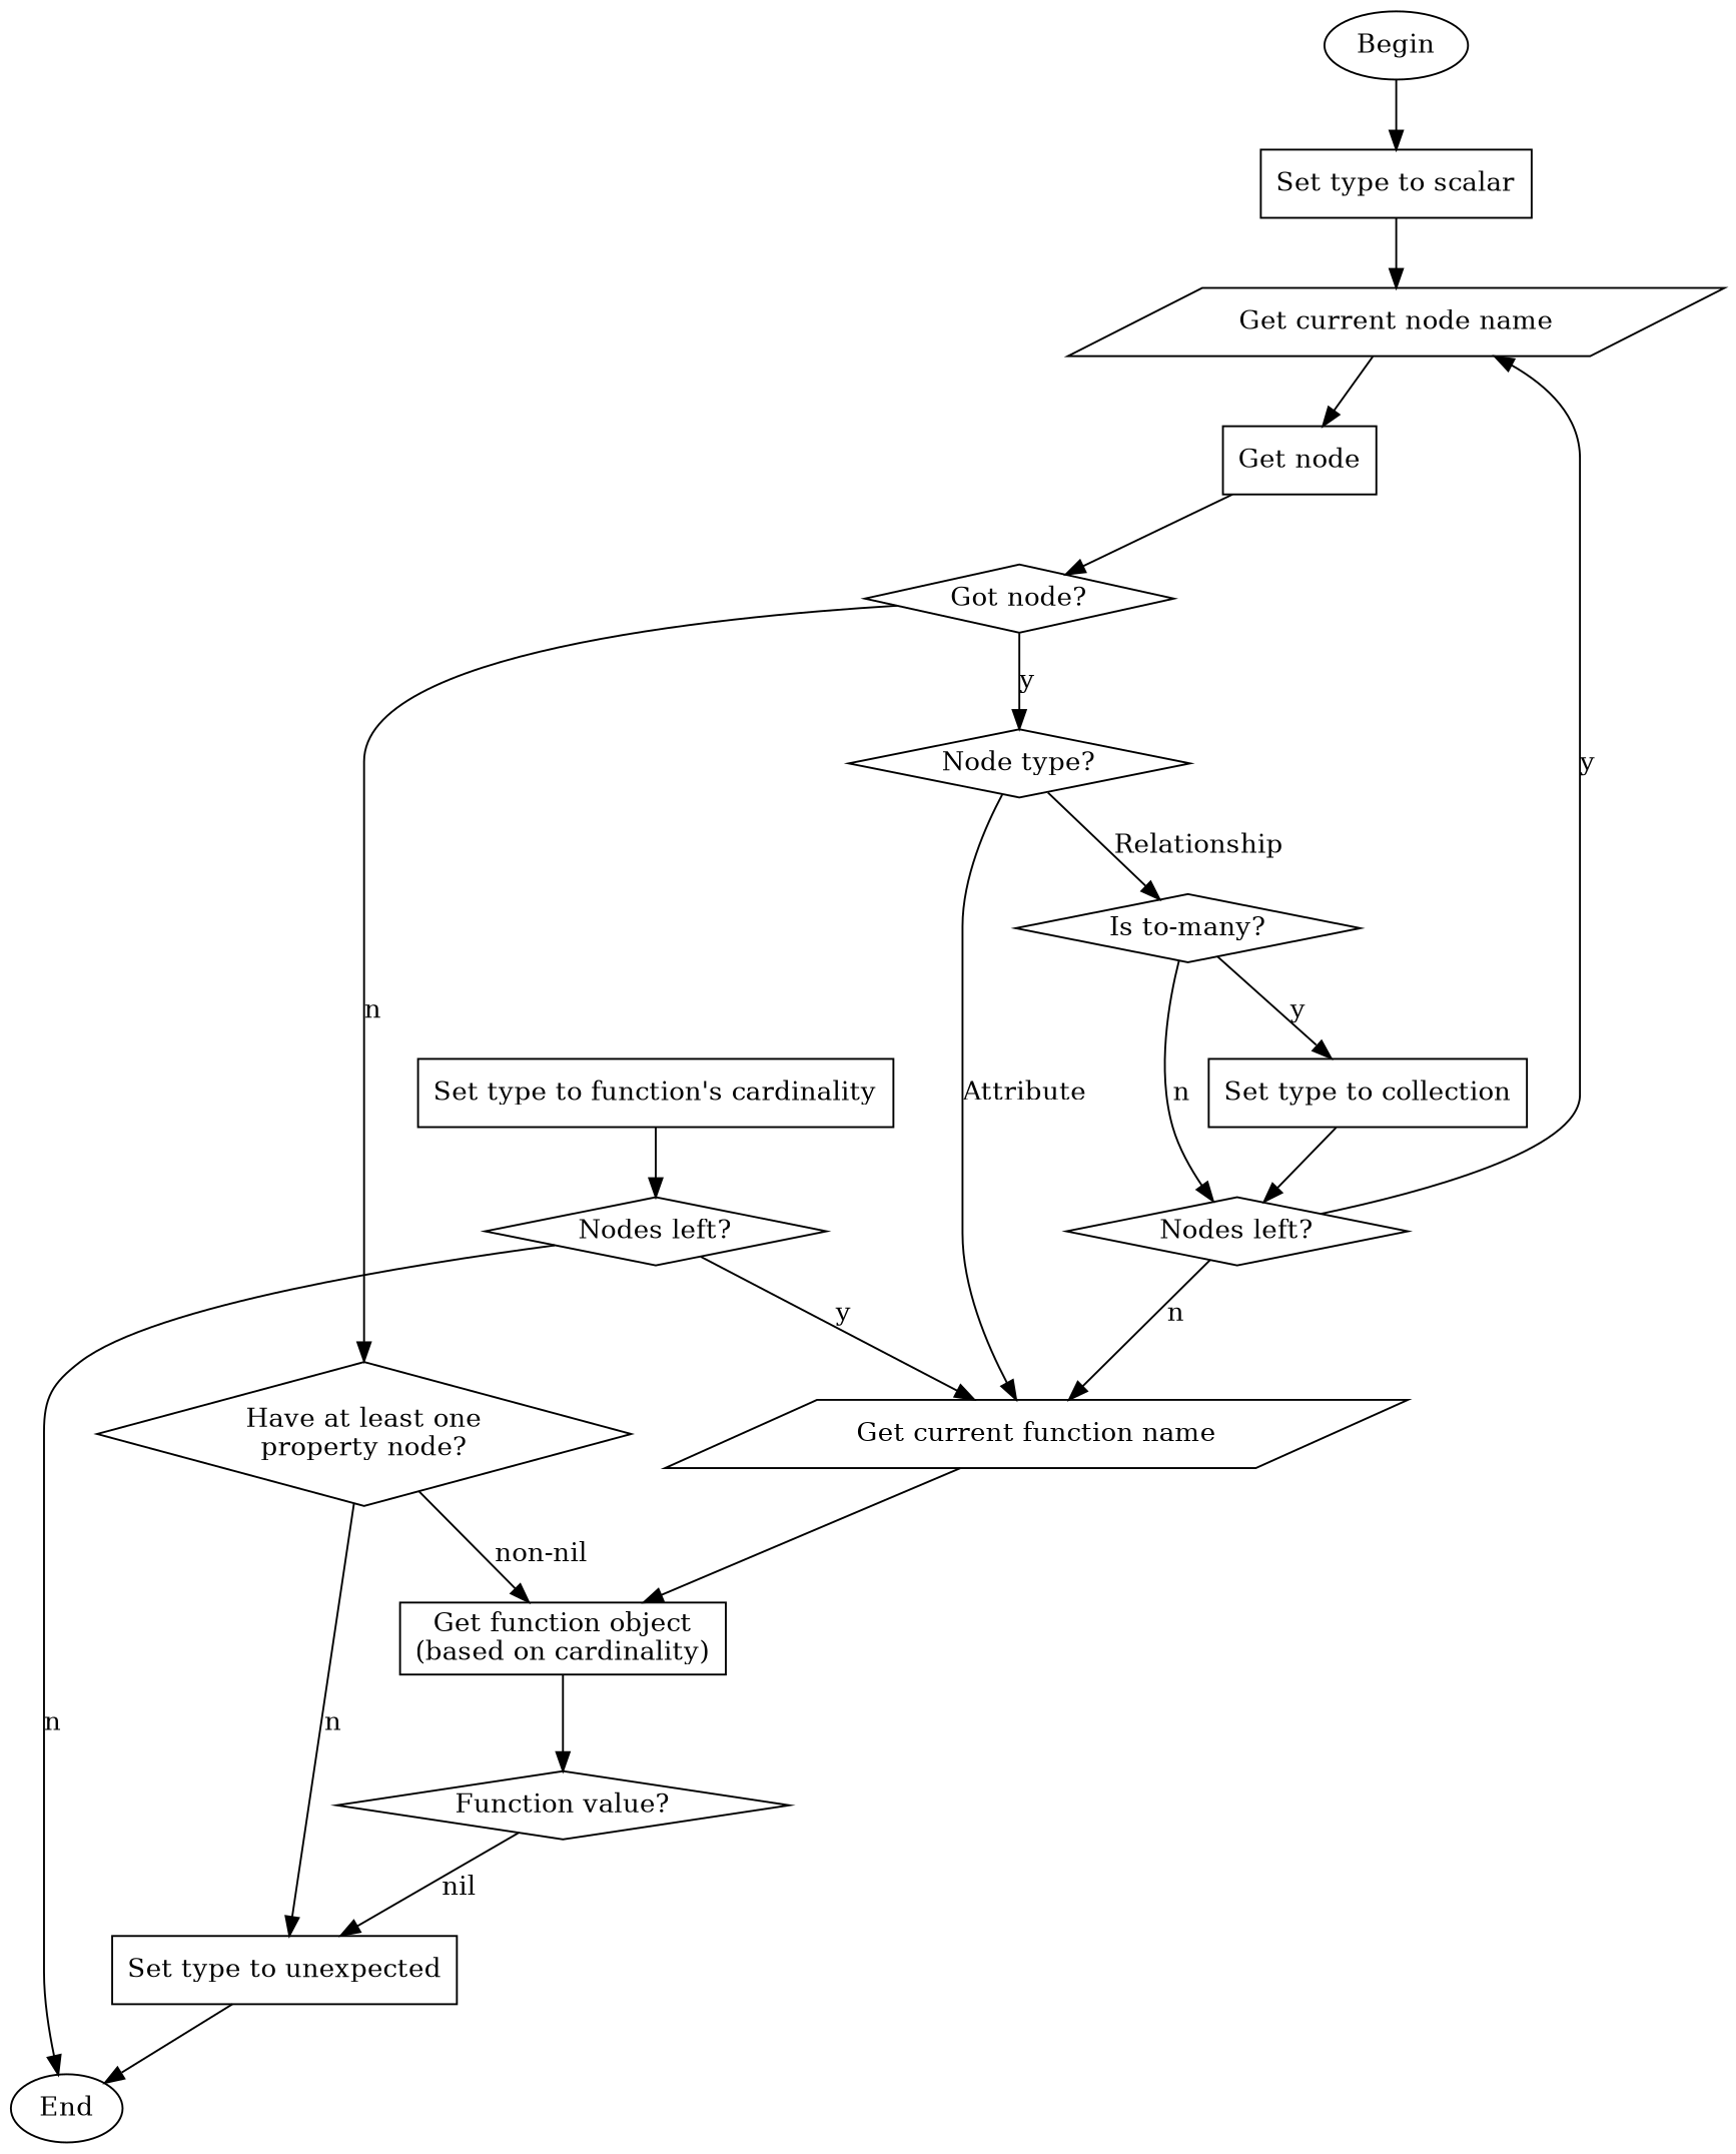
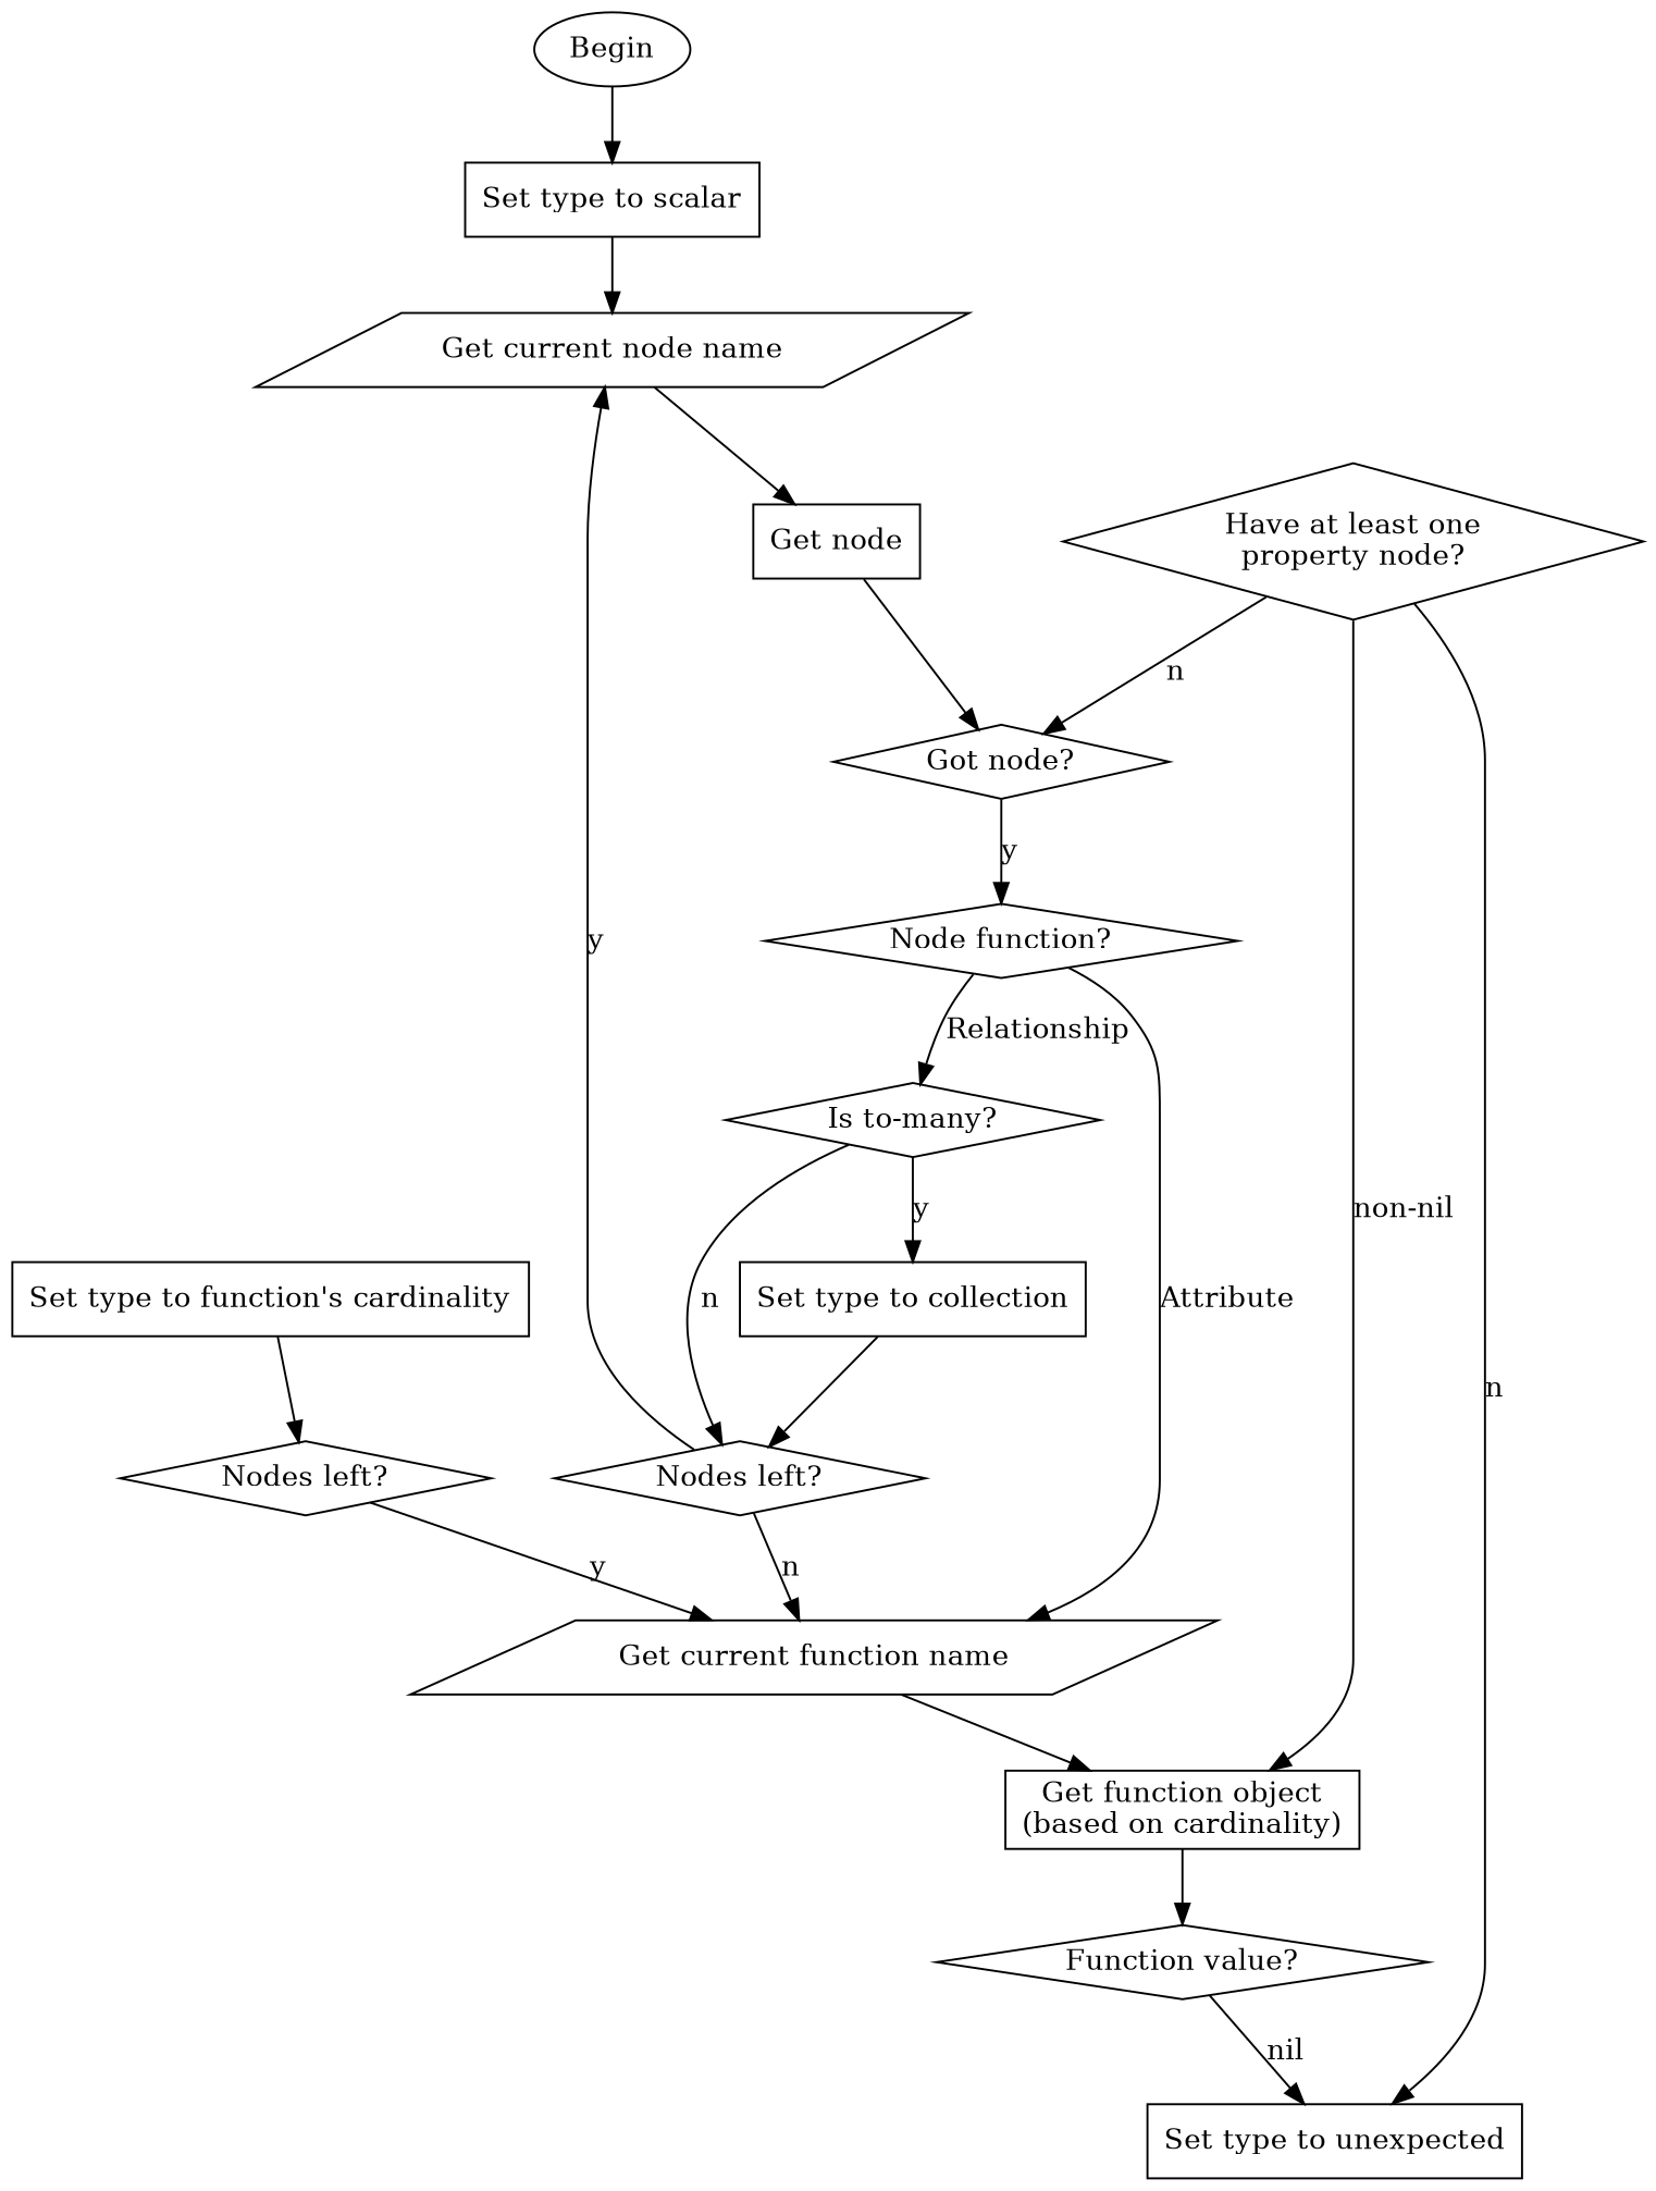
  digraph {
    rankdir=TB
    node [shape=diamond]
    n1 [label="Set type to scalar" shape=box]
    n2 [label="Set type to collection" shape=box]
    n3 [label="Set type to unexpected" shape=box]
    n4 [label="Set type to function's cardinality" shape=box]
    n5 [label="Get function object\n(based on cardinality)" shape=box]
    n6 [label="Get node" shape=box]
-   n7 [label="Node type?"]
+   n7 [label="Node function?"]
    n8 [label="Is to-many?"]
    n9 [label="Nodes left?"]
    n10 [label="Function value?"]
    n11 [label="Nodes left?"]
    n12 [label="Got node?"]
    n13 [label="Have at least one\nproperty node?"]
    n14 [label="Get current node name" shape=parallelogram]
    n15 [label="Get current function name" shape=parallelogram]
-   n16 [label=End shape=""]
    n17 [label=Begin shape=""]
    subgraph sub_1 {
      n1
      n2
      n3
      n4
      n5
      n6
    }
    subgraph sub_2 {
      n7
      n8
      n9
      n10
      n11
      n12
      n13
    }
    subgraph sub_3 {
      n14
      n15
    }
    n1 -> n14
    n2 -> n9
-   n3 -> n16
    n4 -> n11
    n5 -> n10
    n6 -> n12
    n7 -> n8 [label=Relationship]
    n7 -> n15 [label=Attribute]
    n8 -> n2 [label=y]
    n8 -> n9 [label=n]
    n9 -> n14 [label=y]
    n9 -> n15 [label=n]
    n10 -> n3 [label=nil]
    n11 -> n15 [label=y]
-   n11 -> n16 [label=n]
    n12 -> n7 [label=y]
-   n12 -> n13 [label=n]
+   n13 -> n12 [label=n]
    n13 -> n3 [label=n]
    n13 -> n5 [label="non-nil"]
    n14 -> n6
    n15 -> n5
    n17 -> n1
  }
